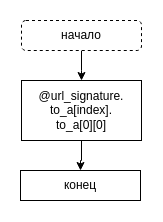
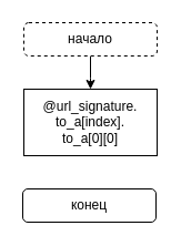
  <mxCell id="0" />
  <mxCell id="1" parent="0" />
  <mxCell id="2" value="" style="edgeStyle=orthogonalEdgeStyle;rounded=0;orthogonalLoop=1;jettySize=auto;html=1;" edge="1" parent="1" source="3"><mxGeometry relative="1" as="geometry"><mxPoint x="81" y="80" as="targetPoint" /></mxGeometry></mxCell>
  <mxCell id="3" value="начало" style="rounded=1;whiteSpace=wrap;html=1;dashed=1;" vertex="1" parent="1"><mxGeometry x="21" y="20" width="120" height="30" as="geometry" /></mxCell>
- <mxCell id="4" value="" style="edgeStyle=orthogonalEdgeStyle;rounded=0;orthogonalLoop=1;jettySize=auto;html=1;" edge="1" parent="1" source="5" target="6"><mxGeometry relative="1" as="geometry" /></mxCell>
  <mxCell id="5" value="&lt;div&gt;@url_signature.&lt;/div&gt;&lt;div&gt;to_a[index].&lt;/div&gt;&lt;div&gt;to_a[0][0]&lt;br&gt;&lt;/div&gt;" style="rounded=0;whiteSpace=wrap;html=1;" vertex="1" parent="1"><mxGeometry x="21" y="80" width="120" height="60" as="geometry" /></mxCell>
- <mxCell id="6" value="конец" style="whiteSpace=wrap;html=1;rounded=0;" vertex="1" parent="1"><mxGeometry x="20" y="170" width="120" height="30" as="geometry" /></mxCell>
+ <mxCell id="6" value="конец" style="rounded=1;whiteSpace=wrap;html=1;" vertex="1" parent="1"><mxGeometry x="20" y="170" width="120" height="30" as="geometry" /></mxCell>
